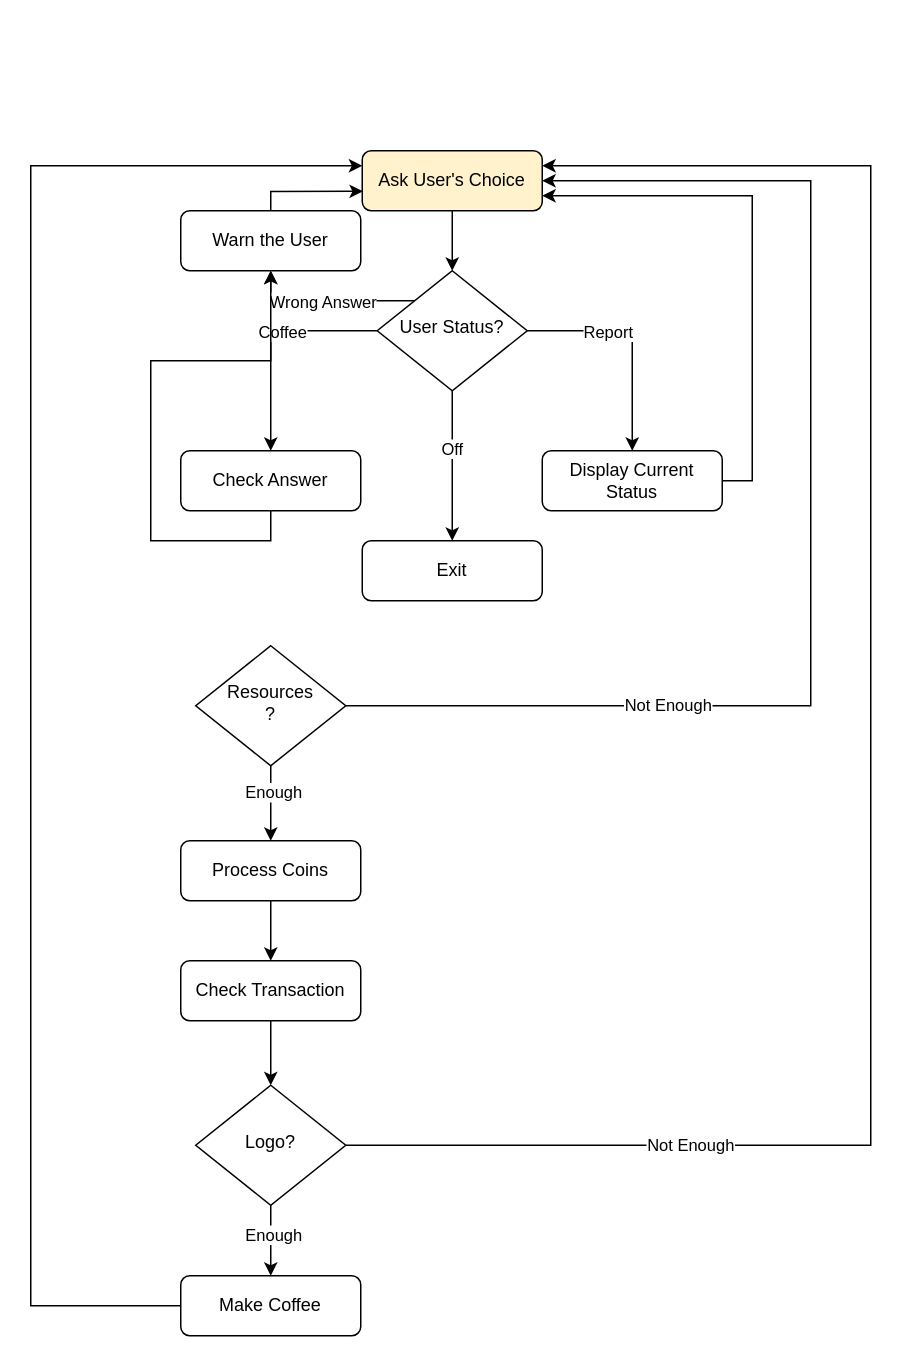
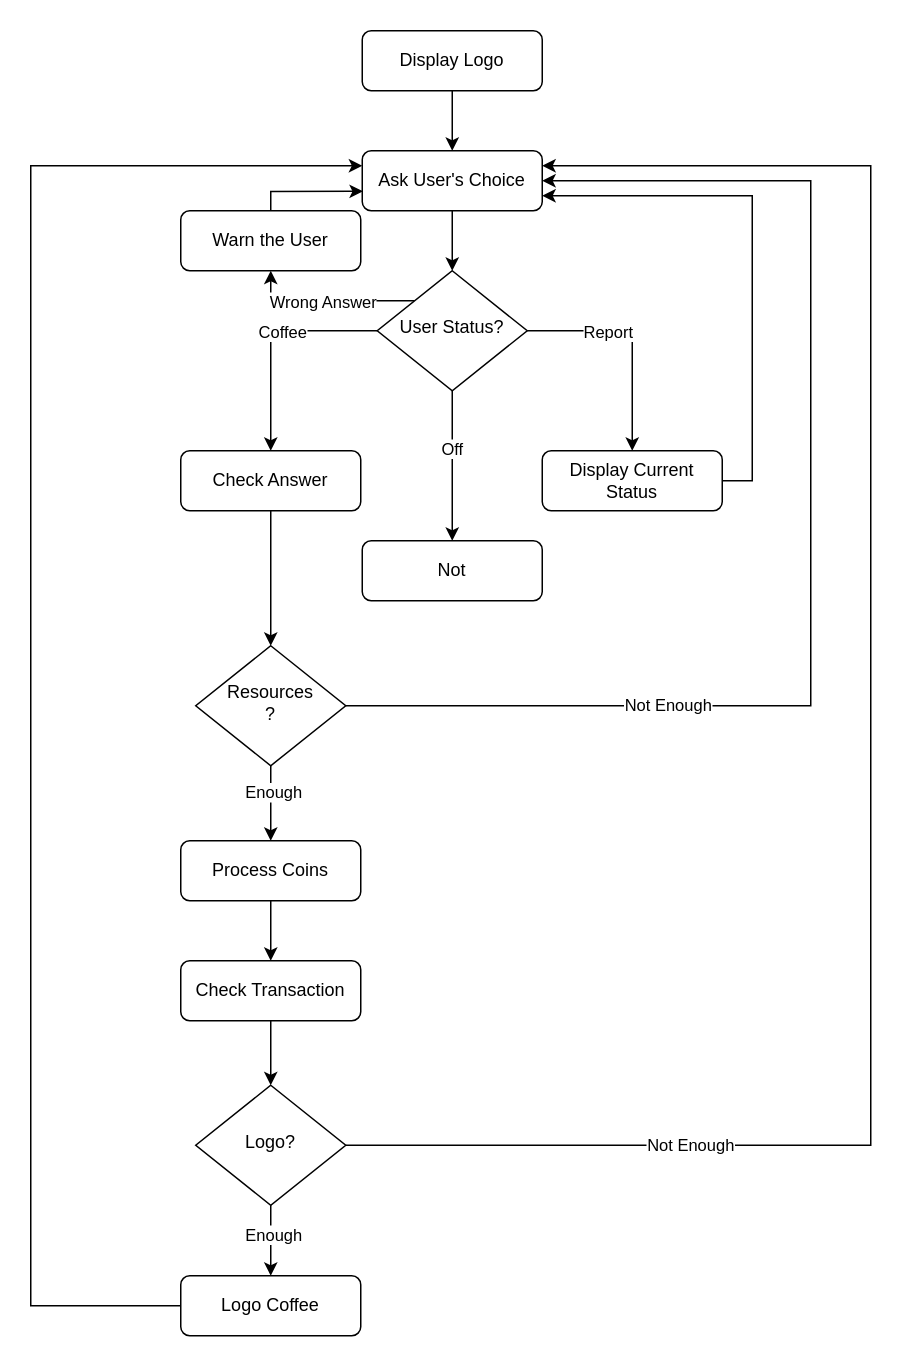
  <mxCell id="0" />
  <mxCell id="1" parent="0" />
+ <mxCell id="2" style="edgeStyle=orthogonalEdgeStyle;rounded=0;orthogonalLoop=1;jettySize=auto;html=1;exitX=0.5;exitY=1;exitDx=0;exitDy=0;" edge="1" parent="1" source="3" target="5"><mxGeometry relative="1" as="geometry" /></mxCell>
+ <mxCell id="3" value="Display Logo" style="rounded=1;whiteSpace=wrap;html=1;fontSize=12;glass=0;strokeWidth=1;shadow=0;" parent="1" vertex="1"><mxGeometry x="241" y="20" width="120" height="40" as="geometry" /></mxCell>
  <mxCell id="4" style="edgeStyle=orthogonalEdgeStyle;rounded=0;orthogonalLoop=1;jettySize=auto;html=1;exitX=0.5;exitY=1;exitDx=0;exitDy=0;entryX=0.5;entryY=0;entryDx=0;entryDy=0;" edge="1" parent="1" source="5" target="14"><mxGeometry relative="1" as="geometry" /></mxCell>
- <mxCell id="5" value="Ask User's Choice" style="rounded=1;whiteSpace=wrap;html=1;fontSize=12;glass=0;strokeWidth=1;shadow=0;fillColor=#fff2cc;" parent="1" vertex="1"><mxGeometry x="241" y="100" width="120" height="40" as="geometry" /></mxCell>
+ <mxCell id="5" value="Ask User's Choice" style="rounded=1;whiteSpace=wrap;html=1;fontSize=12;glass=0;strokeWidth=1;shadow=0;" parent="1" vertex="1"><mxGeometry x="241" y="100" width="120" height="40" as="geometry" /></mxCell>
  <mxCell id="6" style="edgeStyle=orthogonalEdgeStyle;rounded=0;orthogonalLoop=1;jettySize=auto;html=1;exitX=1;exitY=0.5;exitDx=0;exitDy=0;entryX=0.5;entryY=0;entryDx=0;entryDy=0;" edge="1" parent="1" source="14" target="18"><mxGeometry relative="1" as="geometry" /></mxCell>
  <mxCell id="7" value="Report" style="edgeLabel;html=1;align=center;verticalAlign=middle;resizable=0;points=[];" vertex="1" connectable="0" parent="6"><mxGeometry x="-0.296" relative="1" as="geometry"><mxPoint as="offset" /></mxGeometry></mxCell>
  <mxCell id="8" style="edgeStyle=orthogonalEdgeStyle;rounded=0;orthogonalLoop=1;jettySize=auto;html=1;exitX=0.5;exitY=1;exitDx=0;exitDy=0;entryX=0.5;entryY=0;entryDx=0;entryDy=0;" edge="1" parent="1" source="14" target="19"><mxGeometry relative="1" as="geometry" /></mxCell>
  <mxCell id="9" value="Off" style="edgeLabel;html=1;align=center;verticalAlign=middle;resizable=0;points=[];" vertex="1" connectable="0" parent="8"><mxGeometry x="-0.244" y="-1" relative="1" as="geometry"><mxPoint as="offset" /></mxGeometry></mxCell>
  <mxCell id="10" style="edgeStyle=orthogonalEdgeStyle;rounded=0;orthogonalLoop=1;jettySize=auto;html=1;exitX=0;exitY=0.5;exitDx=0;exitDy=0;entryX=0.5;entryY=0;entryDx=0;entryDy=0;" edge="1" parent="1" source="14" target="16"><mxGeometry relative="1" as="geometry" /></mxCell>
  <mxCell id="11" value="Coffee" style="edgeLabel;html=1;align=center;verticalAlign=middle;resizable=0;points=[];" vertex="1" connectable="0" parent="10"><mxGeometry x="-0.157" relative="1" as="geometry"><mxPoint as="offset" /></mxGeometry></mxCell>
  <mxCell id="12" style="edgeStyle=orthogonalEdgeStyle;rounded=0;orthogonalLoop=1;jettySize=auto;html=1;exitX=0;exitY=0;exitDx=0;exitDy=0;entryX=0.5;entryY=1;entryDx=0;entryDy=0;" edge="1" parent="1" source="14" target="36"><mxGeometry relative="1" as="geometry" /></mxCell>
  <mxCell id="13" value="Wrong Answer" style="edgeLabel;html=1;align=center;verticalAlign=middle;resizable=0;points=[];" vertex="1" connectable="0" parent="12"><mxGeometry x="0.069" relative="1" as="geometry"><mxPoint as="offset" /></mxGeometry></mxCell>
  <mxCell id="14" value="User Status?" style="rhombus;whiteSpace=wrap;html=1;shadow=0;fontFamily=Helvetica;fontSize=12;align=center;strokeWidth=1;spacing=6;spacingTop=-4;" parent="1" vertex="1"><mxGeometry x="251" y="180" width="100" height="80" as="geometry" /></mxCell>
- <mxCell id="15" style="edgeStyle=orthogonalEdgeStyle;rounded=0;orthogonalLoop=1;jettySize=auto;html=1;exitX=0.5;exitY=1;exitDx=0;exitDy=0;" edge="1" parent="1" source="16" target="36"><mxGeometry relative="1" as="geometry" /></mxCell>
+ <mxCell id="15" style="edgeStyle=orthogonalEdgeStyle;rounded=0;orthogonalLoop=1;jettySize=auto;html=1;exitX=0.5;exitY=1;exitDx=0;exitDy=0;entryX=0.5;entryY=0;entryDx=0;entryDy=0;" edge="1" parent="1" source="16" target="24"><mxGeometry relative="1" as="geometry" /></mxCell>
  <mxCell id="16" value="Check Answer" style="rounded=1;whiteSpace=wrap;html=1;fontSize=12;glass=0;strokeWidth=1;shadow=0;" parent="1" vertex="1"><mxGeometry x="120" y="300" width="120" height="40" as="geometry" /></mxCell>
  <mxCell id="17" style="edgeStyle=orthogonalEdgeStyle;rounded=0;orthogonalLoop=1;jettySize=auto;html=1;exitX=1;exitY=0.5;exitDx=0;exitDy=0;entryX=1;entryY=0.75;entryDx=0;entryDy=0;" edge="1" parent="1" source="18" target="5"><mxGeometry relative="1" as="geometry" /></mxCell>
  <mxCell id="18" value="Display Current Status" style="rounded=1;whiteSpace=wrap;html=1;fontSize=12;glass=0;strokeWidth=1;shadow=0;" parent="1" vertex="1"><mxGeometry x="361" y="300" width="120" height="40" as="geometry" /></mxCell>
- <mxCell id="19" value="Exit" style="rounded=1;whiteSpace=wrap;html=1;fontSize=12;glass=0;strokeWidth=1;shadow=0;" vertex="1" parent="1"><mxGeometry x="241" y="360" width="120" height="40" as="geometry" /></mxCell>
+ <mxCell id="19" value="Not" style="rounded=1;whiteSpace=wrap;html=1;fontSize=12;glass=0;strokeWidth=1;shadow=0;" vertex="1" parent="1"><mxGeometry x="241" y="360" width="120" height="40" as="geometry" /></mxCell>
  <mxCell id="20" style="edgeStyle=orthogonalEdgeStyle;rounded=0;orthogonalLoop=1;jettySize=auto;html=1;exitX=0.5;exitY=1;exitDx=0;exitDy=0;entryX=0.5;entryY=0;entryDx=0;entryDy=0;" edge="1" parent="1" source="24" target="26"><mxGeometry relative="1" as="geometry" /></mxCell>
  <mxCell id="21" value="Enough" style="edgeLabel;html=1;align=center;verticalAlign=middle;resizable=0;points=[];" vertex="1" connectable="0" parent="20"><mxGeometry x="-0.311" y="1" relative="1" as="geometry"><mxPoint as="offset" /></mxGeometry></mxCell>
  <mxCell id="22" style="edgeStyle=orthogonalEdgeStyle;rounded=0;orthogonalLoop=1;jettySize=auto;html=1;exitX=1;exitY=0.5;exitDx=0;exitDy=0;entryX=1;entryY=0.5;entryDx=0;entryDy=0;" edge="1" parent="1" source="24" target="5"><mxGeometry relative="1" as="geometry"><Array as="points"><mxPoint x="540" y="470" /><mxPoint x="540" y="120" /></Array></mxGeometry></mxCell>
  <mxCell id="23" value="Not Enough" style="edgeLabel;html=1;align=center;verticalAlign=middle;resizable=0;points=[];" vertex="1" connectable="0" parent="22"><mxGeometry x="-0.491" y="1" relative="1" as="geometry"><mxPoint as="offset" /></mxGeometry></mxCell>
  <mxCell id="24" value="Resources&lt;br&gt;?" style="rhombus;whiteSpace=wrap;html=1;shadow=0;fontFamily=Helvetica;fontSize=12;align=center;strokeWidth=1;spacing=6;spacingTop=-4;" vertex="1" parent="1"><mxGeometry x="130" y="430" width="100" height="80" as="geometry" /></mxCell>
  <mxCell id="25" style="edgeStyle=orthogonalEdgeStyle;rounded=0;orthogonalLoop=1;jettySize=auto;html=1;exitX=0.5;exitY=1;exitDx=0;exitDy=0;entryX=0.5;entryY=0;entryDx=0;entryDy=0;" edge="1" parent="1" source="26" target="28"><mxGeometry relative="1" as="geometry" /></mxCell>
  <mxCell id="26" value="Process Coins" style="rounded=1;whiteSpace=wrap;html=1;fontSize=12;glass=0;strokeWidth=1;shadow=0;" vertex="1" parent="1"><mxGeometry x="120" y="560" width="120" height="40" as="geometry" /></mxCell>
  <mxCell id="27" style="edgeStyle=orthogonalEdgeStyle;rounded=0;orthogonalLoop=1;jettySize=auto;html=1;exitX=0.5;exitY=1;exitDx=0;exitDy=0;entryX=0.5;entryY=0;entryDx=0;entryDy=0;" edge="1" parent="1" source="28" target="33"><mxGeometry relative="1" as="geometry" /></mxCell>
  <mxCell id="28" value="Check Transaction" style="rounded=1;whiteSpace=wrap;html=1;fontSize=12;glass=0;strokeWidth=1;shadow=0;" vertex="1" parent="1"><mxGeometry x="120" y="640" width="120" height="40" as="geometry" /></mxCell>
  <mxCell id="29" style="edgeStyle=orthogonalEdgeStyle;rounded=0;orthogonalLoop=1;jettySize=auto;html=1;exitX=0.5;exitY=1;exitDx=0;exitDy=0;entryX=0.5;entryY=0;entryDx=0;entryDy=0;" edge="1" parent="1" source="33" target="35"><mxGeometry relative="1" as="geometry" /></mxCell>
  <mxCell id="30" value="Enough" style="edgeLabel;html=1;align=center;verticalAlign=middle;resizable=0;points=[];" vertex="1" connectable="0" parent="29"><mxGeometry x="-0.206" y="1" relative="1" as="geometry"><mxPoint as="offset" /></mxGeometry></mxCell>
  <mxCell id="31" style="edgeStyle=orthogonalEdgeStyle;rounded=0;orthogonalLoop=1;jettySize=auto;html=1;exitX=1;exitY=0.5;exitDx=0;exitDy=0;entryX=1;entryY=0.25;entryDx=0;entryDy=0;" edge="1" parent="1" source="33" target="5"><mxGeometry relative="1" as="geometry"><Array as="points"><mxPoint x="580" y="763" /><mxPoint x="580" y="110" /></Array></mxGeometry></mxCell>
  <mxCell id="32" value="Not Enough" style="edgeLabel;html=1;align=center;verticalAlign=middle;resizable=0;points=[];" vertex="1" connectable="0" parent="31"><mxGeometry x="-0.626" y="1" relative="1" as="geometry"><mxPoint as="offset" /></mxGeometry></mxCell>
  <mxCell id="33" value="Logo?" style="rhombus;whiteSpace=wrap;html=1;shadow=0;fontFamily=Helvetica;fontSize=12;align=center;strokeWidth=1;spacing=6;spacingTop=-4;" vertex="1" parent="1"><mxGeometry x="130" y="723" width="100" height="80" as="geometry" /></mxCell>
  <mxCell id="34" style="edgeStyle=orthogonalEdgeStyle;rounded=0;orthogonalLoop=1;jettySize=auto;html=1;exitX=0;exitY=0.5;exitDx=0;exitDy=0;entryX=0;entryY=0.25;entryDx=0;entryDy=0;" edge="1" parent="1" source="35" target="5"><mxGeometry relative="1" as="geometry"><Array as="points"><mxPoint x="20" y="870" /><mxPoint x="20" y="110" /></Array></mxGeometry></mxCell>
- <mxCell id="35" value="Make Coffee" style="rounded=1;whiteSpace=wrap;html=1;fontSize=12;glass=0;strokeWidth=1;shadow=0;" vertex="1" parent="1"><mxGeometry x="120" y="850" width="120" height="40" as="geometry" /></mxCell>
+ <mxCell id="35" value="Logo Coffee" style="rounded=1;whiteSpace=wrap;html=1;fontSize=12;glass=0;strokeWidth=1;shadow=0;" vertex="1" parent="1"><mxGeometry x="120" y="850" width="120" height="40" as="geometry" /></mxCell>
  <mxCell id="36" value="Warn the User" style="rounded=1;whiteSpace=wrap;html=1;fontSize=12;glass=0;strokeWidth=1;shadow=0;" vertex="1" parent="1"><mxGeometry x="120" y="140" width="120" height="40" as="geometry" /></mxCell>
  <mxCell id="37" style="edgeStyle=orthogonalEdgeStyle;rounded=0;orthogonalLoop=1;jettySize=auto;html=1;exitX=0.5;exitY=0;exitDx=0;exitDy=0;entryX=0.004;entryY=0.677;entryDx=0;entryDy=0;entryPerimeter=0;" edge="1" parent="1" source="36" target="5"><mxGeometry relative="1" as="geometry"><Array as="points"><mxPoint x="180" y="127" /></Array></mxGeometry></mxCell>
